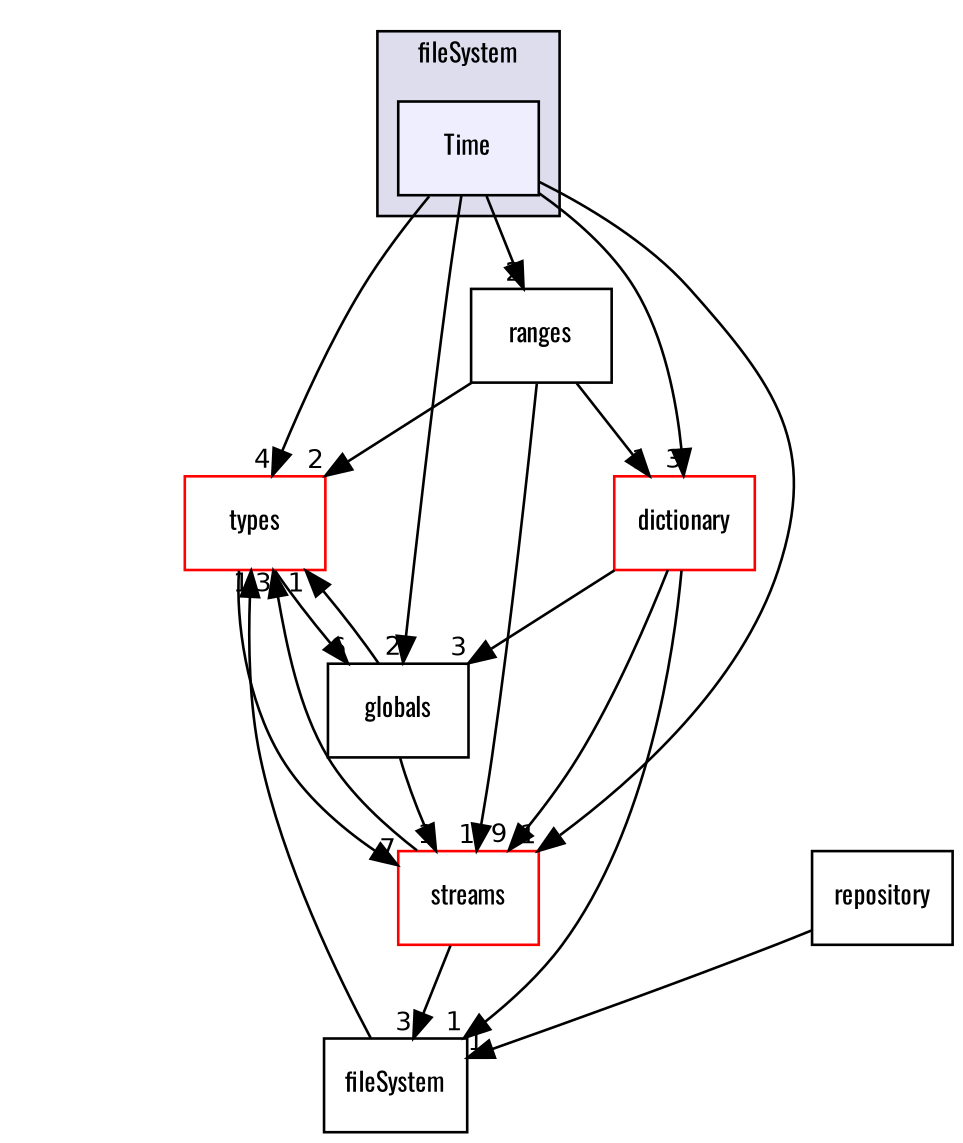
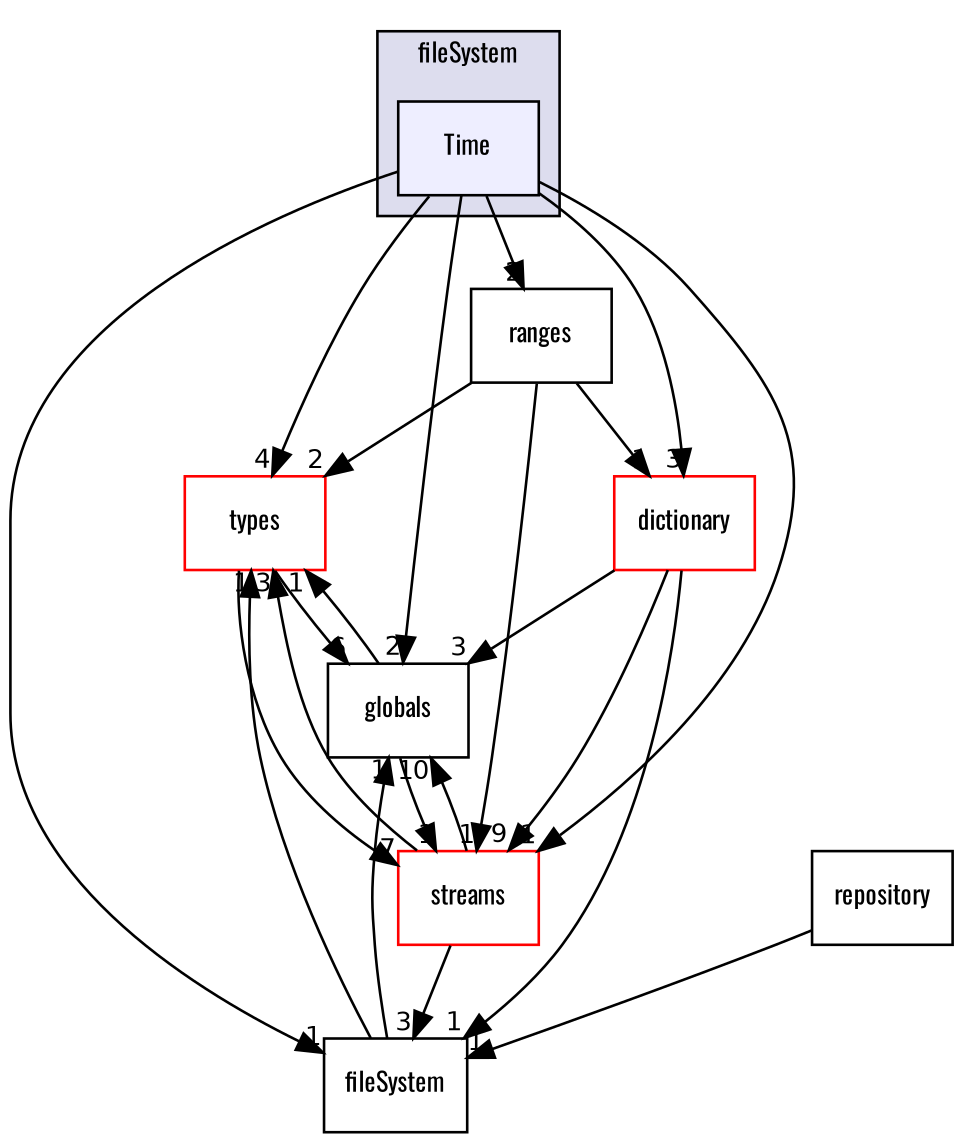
  digraph {
    compound=true
    fontname=Oswald
    node [fontname=Oswald fontsize=10 shape=box]
    edge [fontname=Oswald headlabel=1 labeldistance=1.5 labelfontname=Helvetica labelfontsize=10]
    n1 [fillcolor="#eeeeff" label=Time pencolor=black style=filled]
    n2 [color=red fillcolor=white label=types style=filled]
    n3 [label=ranges]
    n4 [label=fileSystem]
    n5 [label=globals]
    n6 [color=red fillcolor=white label=streams style=filled]
    n7 [color=red fillcolor=white label=dictionary style=filled]
    n8 [label=repository]
    subgraph cluster_1 {
      bgcolor="#ddddee"
      fontsize=10
      label=fileSystem
      pencolor=black
      n1
    }
    n1 -> n2 [headlabel=4]
    n1 -> n3 [headlabel=2]
+   n1 -> n4
    n1 -> n5 [headlabel=2]
    n1 -> n6
    n1 -> n7 [headlabel=3]
    n2 -> n5 [headlabel=6]
    n2 -> n6 [headlabel=7]
    n3 -> n2 [headlabel=2]
    n3 -> n6
    n3 -> n7
    n4 -> n2
+   n4 -> n5
    n5 -> n2
    n5 -> n6
    n6 -> n2 [headlabel=3]
    n6 -> n4 [headlabel=3]
+   n6 -> n5 [headlabel=10]
    n7 -> n4
    n7 -> n5 [headlabel=3]
    n7 -> n6 [headlabel=9]
    n8 -> n4
  }
